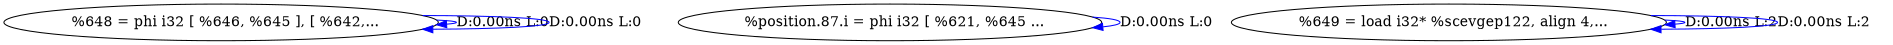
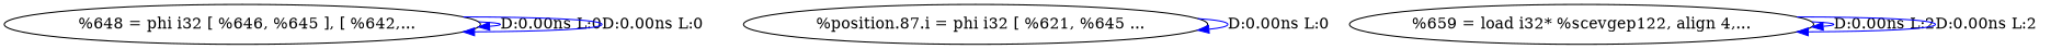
  digraph {
    edge [color=blue]
    n1 [label="  %648 = phi i32 [ %646, %645 ], [ %642,..."]
    n2 [label="  %position.87.i = phi i32 [ %621, %645 ..."]
-   n3 [label="  %649 = load i32* %scevgep122, align 4,..."]
+   n3 [label="%659 = load i32* %scevgep122, align 4,..."]
    n1 -> n1 [label="D:0.00ns L:0"]
    n1 -> n1 [label="D:0.00ns L:0"]
    n2 -> n2 [label="D:0.00ns L:0"]
    n3 -> n3 [label="D:0.00ns L:2"]
    n3 -> n3 [label="D:0.00ns L:2"]
  }
